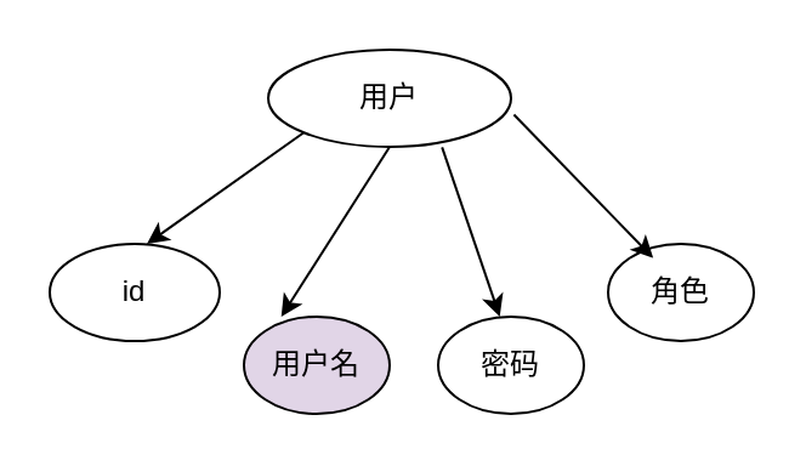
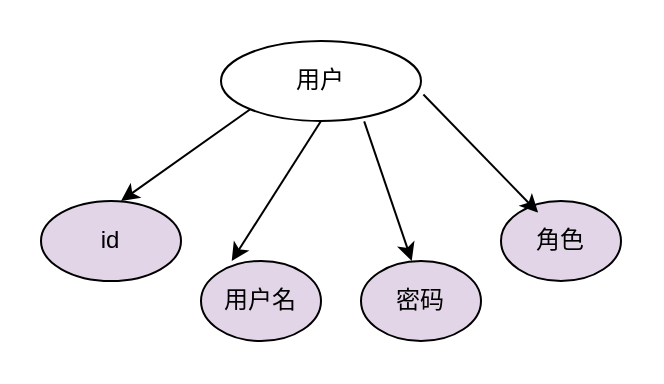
  <mxCell id="0" />
  <mxCell id="1" parent="0" />
  <mxCell id="2" value="用户" style="ellipse;whiteSpace=wrap;html=1;" vertex="1" parent="1"><mxGeometry x="110" y="20" width="100" height="40" as="geometry" /></mxCell>
- <mxCell id="3" value="id" style="ellipse;whiteSpace=wrap;html=1;" vertex="1" parent="1"><mxGeometry x="20" y="100" width="70" height="40" as="geometry" /></mxCell>
+ <mxCell id="3" value="id" style="ellipse;whiteSpace=wrap;html=1;fillColor=#e1d5e7;" vertex="1" parent="1"><mxGeometry x="20" y="100" width="70" height="40" as="geometry" /></mxCell>
  <mxCell id="4" value="&lt;span style=&quot;font-weight: normal&quot;&gt;用户名&lt;/span&gt;" style="ellipse;whiteSpace=wrap;html=1;fontStyle=1;fillColor=#e1d5e7;" vertex="1" parent="1"><mxGeometry x="100" y="130" width="60" height="40" as="geometry" /></mxCell>
- <mxCell id="5" value="&lt;span style=&quot;font-weight: normal&quot;&gt;密码&lt;/span&gt;" style="ellipse;whiteSpace=wrap;html=1;fontStyle=1" vertex="1" parent="1"><mxGeometry x="180" y="130" width="60" height="40" as="geometry" /></mxCell>
- <mxCell id="6" value="&lt;span style=&quot;font-weight: normal&quot;&gt;角色&lt;/span&gt;" style="ellipse;whiteSpace=wrap;html=1;fontStyle=1" vertex="1" parent="1"><mxGeometry x="250" y="100" width="60" height="40" as="geometry" /></mxCell>
+ <mxCell id="5" value="&lt;span style=&quot;font-weight: normal&quot;&gt;密码&lt;/span&gt;" style="ellipse;whiteSpace=wrap;html=1;fontStyle=1;fillColor=#e1d5e7;" vertex="1" parent="1"><mxGeometry x="180" y="130" width="60" height="40" as="geometry" /></mxCell>
+ <mxCell id="6" value="&lt;span style=&quot;font-weight: normal&quot;&gt;角色&lt;/span&gt;" style="ellipse;whiteSpace=wrap;html=1;fontStyle=1;fillColor=#e1d5e7;" vertex="1" parent="1"><mxGeometry x="250" y="100" width="60" height="40" as="geometry" /></mxCell>
  <mxCell id="7" value="" style="endArrow=classic;html=1;rounded=0;exitX=0;exitY=1;exitDx=0;exitDy=0;" edge="1" parent="1" source="2"><mxGeometry width="50" height="50" relative="1" as="geometry"><mxPoint x="110" y="50" as="sourcePoint" /><mxPoint x="60" y="100" as="targetPoint" /></mxGeometry></mxCell>
  <mxCell id="8" value="" style="endArrow=classic;html=1;rounded=0;exitX=0.5;exitY=1;exitDx=0;exitDy=0;" edge="1" parent="1" source="2"><mxGeometry width="50" height="50" relative="1" as="geometry"><mxPoint x="180.005" y="92.678" as="sourcePoint" /><mxPoint x="115.36" y="130" as="targetPoint" /></mxGeometry></mxCell>
  <mxCell id="9" value="" style="endArrow=classic;html=1;rounded=0;exitX=0.716;exitY=1.004;exitDx=0;exitDy=0;exitPerimeter=0;" edge="1" parent="1" source="2"><mxGeometry width="50" height="50" relative="1" as="geometry"><mxPoint x="250" y="70" as="sourcePoint" /><mxPoint x="205.36" y="130" as="targetPoint" /></mxGeometry></mxCell>
  <mxCell id="10" value="" style="endArrow=classic;html=1;rounded=0;exitX=1.012;exitY=0.668;exitDx=0;exitDy=0;exitPerimeter=0;" edge="1" parent="1" source="2"><mxGeometry width="50" height="50" relative="1" as="geometry"><mxPoint x="240" y="50" as="sourcePoint" /><mxPoint x="268.56" y="105.8" as="targetPoint" /></mxGeometry></mxCell>
